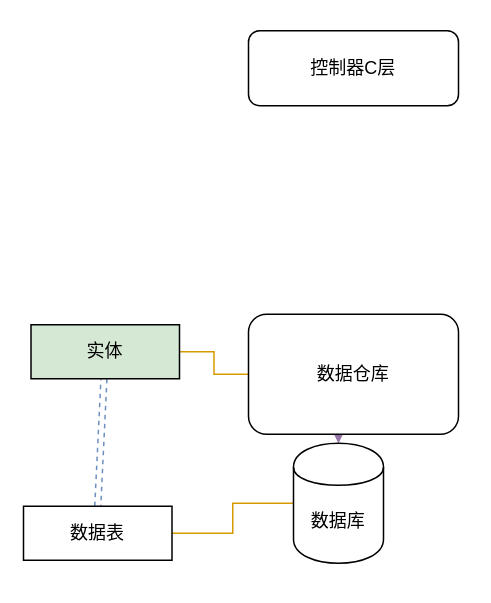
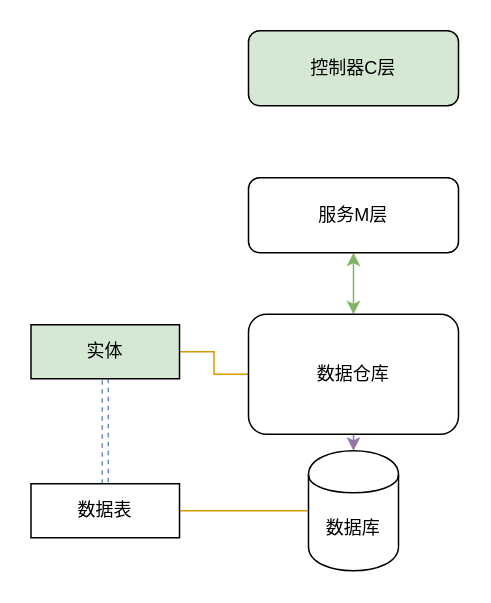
  <mxCell id="0" />
  <mxCell id="1" parent="0" />
- <mxCell id="2" value="控制器C层" style="rounded=1;whiteSpace=wrap;html=1;" vertex="1" parent="1"><mxGeometry x="165" y="20" width="140" height="50" as="geometry" /></mxCell>
+ <mxCell id="2" value="控制器C层" style="rounded=1;whiteSpace=wrap;html=1;fillColor=#d5e8d4;" vertex="1" parent="1"><mxGeometry x="165" y="20" width="140" height="50" as="geometry" /></mxCell>
+ <mxCell id="3" style="rounded=0;orthogonalLoop=1;jettySize=auto;html=1;entryX=0.5;entryY=0;entryDx=0;entryDy=0;startArrow=classic;startFill=1;fillColor=#d5e8d4;strokeColor=#82b366;" edge="1" parent="1" source="4" target="7"><mxGeometry relative="1" as="geometry" /></mxCell>
+ <mxCell id="4" value="服务M层" style="rounded=1;whiteSpace=wrap;html=1;" vertex="1" parent="1"><mxGeometry x="165" y="118" width="140" height="50" as="geometry" /></mxCell>
  <mxCell id="5" style="edgeStyle=orthogonalEdgeStyle;rounded=0;orthogonalLoop=1;jettySize=auto;html=1;exitX=0.5;exitY=1;exitDx=0;exitDy=0;entryX=0.5;entryY=0;entryDx=0;entryDy=0;fillColor=#e1d5e7;strokeColor=#9673a6;" edge="1" parent="1" source="7" target="9"><mxGeometry relative="1" as="geometry" /></mxCell>
  <mxCell id="6" style="edgeStyle=orthogonalEdgeStyle;rounded=0;orthogonalLoop=1;jettySize=auto;html=1;endArrow=none;endFill=0;fillColor=#ffe6cc;strokeColor=#d79b00;" edge="1" parent="1" source="7" target="11"><mxGeometry relative="1" as="geometry" /></mxCell>
  <mxCell id="7" value="数据仓库" style="rounded=1;whiteSpace=wrap;html=1;" vertex="1" parent="1"><mxGeometry x="165" y="209" width="140" height="80" as="geometry" /></mxCell>
  <mxCell id="8" style="edgeStyle=orthogonalEdgeStyle;rounded=0;orthogonalLoop=1;jettySize=auto;html=1;endArrow=none;endFill=0;fillColor=#ffe6cc;strokeColor=#d79b00;" edge="1" parent="1" source="9" target="12"><mxGeometry relative="1" as="geometry" /></mxCell>
- <mxCell id="9" value="数据库" style="shape=cylinder;whiteSpace=wrap;html=1;boundedLbl=1;backgroundOutline=1;" vertex="1" parent="1"><mxGeometry x="195" y="295" width="60" height="80" as="geometry" /></mxCell>
+ <mxCell id="9" value="数据库" style="shape=cylinder;whiteSpace=wrap;html=1;boundedLbl=1;backgroundOutline=1;" vertex="1" parent="1"><mxGeometry x="205" y="300" width="60" height="80" as="geometry" /></mxCell>
  <mxCell id="10" style="edgeStyle=none;rounded=0;orthogonalLoop=1;jettySize=auto;html=1;entryX=0.5;entryY=0;entryDx=0;entryDy=0;startArrow=classic;startFill=1;endArrow=none;endFill=0;shape=link;dashed=1;fillColor=#dae8fc;strokeColor=#6c8ebf;" edge="1" parent="1" source="11" target="12"><mxGeometry relative="1" as="geometry" /></mxCell>
  <mxCell id="11" value="实体" style="rounded=0;whiteSpace=wrap;html=1;fillColor=#d5e8d4;" vertex="1" parent="1"><mxGeometry x="20" y="216" width="99" height="36" as="geometry" /></mxCell>
- <mxCell id="12" value="数据表" style="rounded=0;whiteSpace=wrap;html=1;" vertex="1" parent="1"><mxGeometry x="15" y="337" width="99" height="36" as="geometry" /></mxCell>
+ <mxCell id="12" value="数据表" style="rounded=0;whiteSpace=wrap;html=1;" vertex="1" parent="1"><mxGeometry x="20" y="322" width="99" height="36" as="geometry" /></mxCell>
